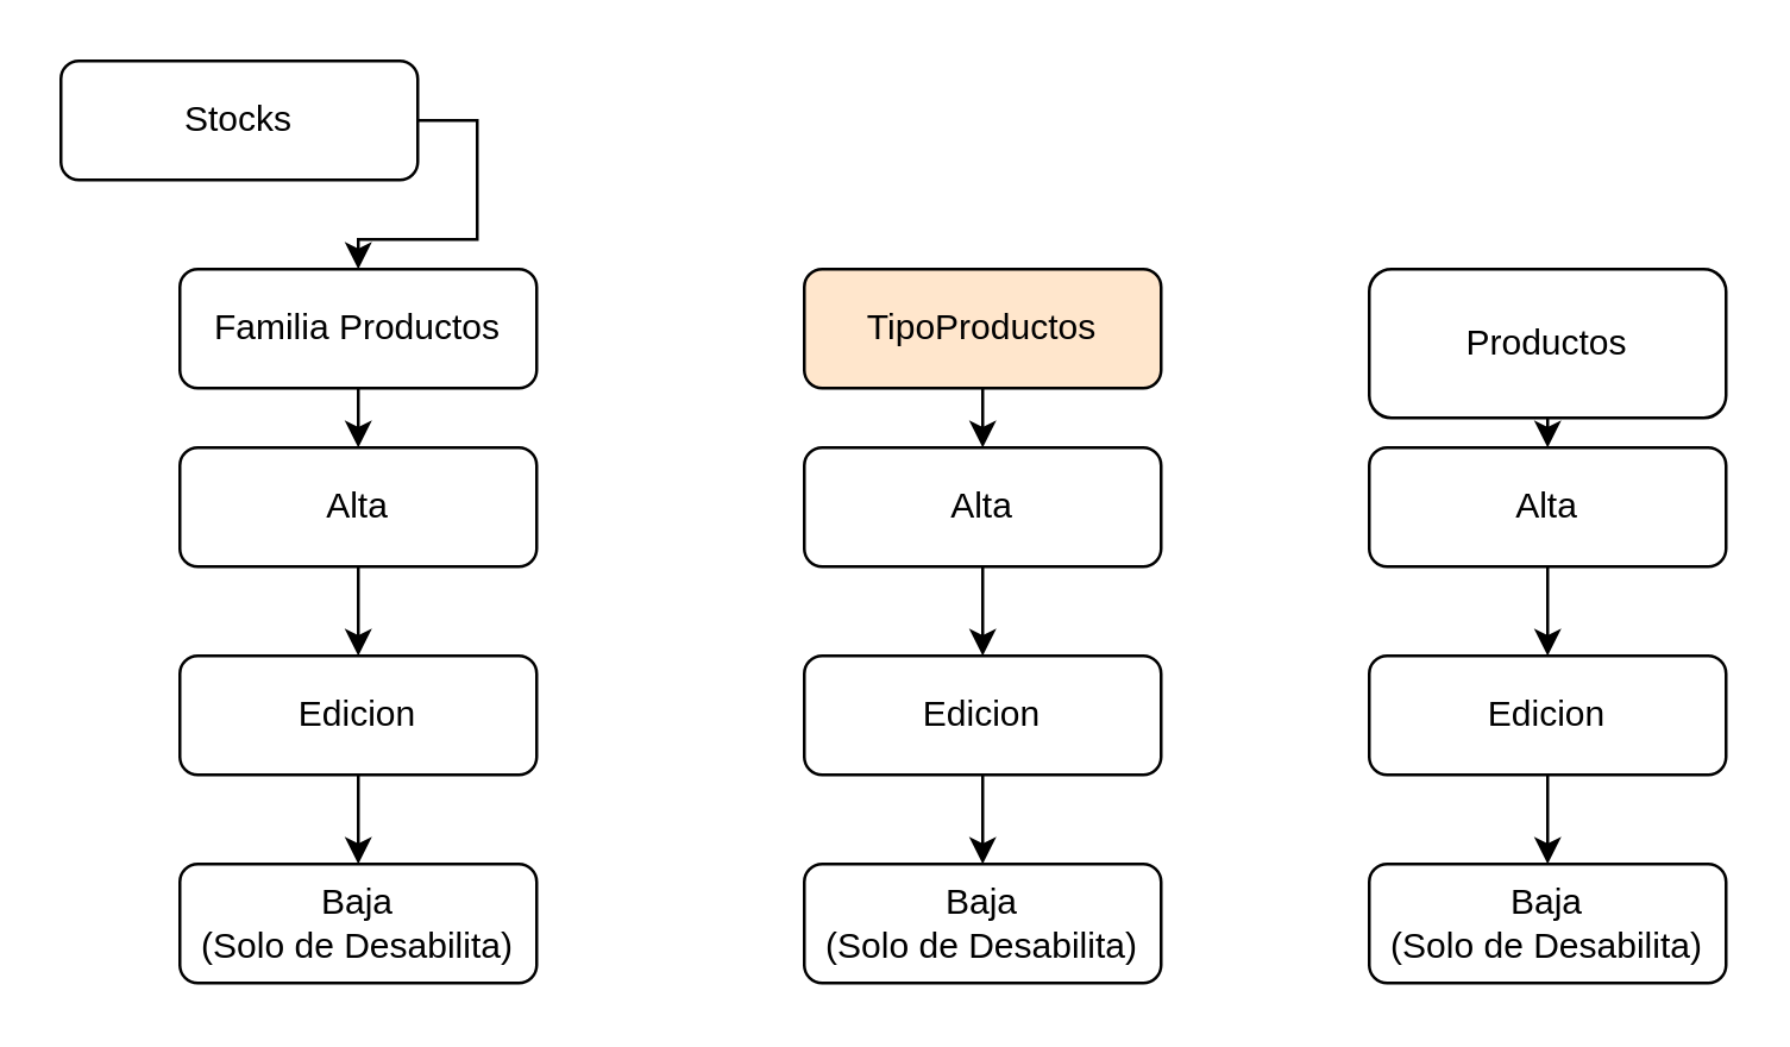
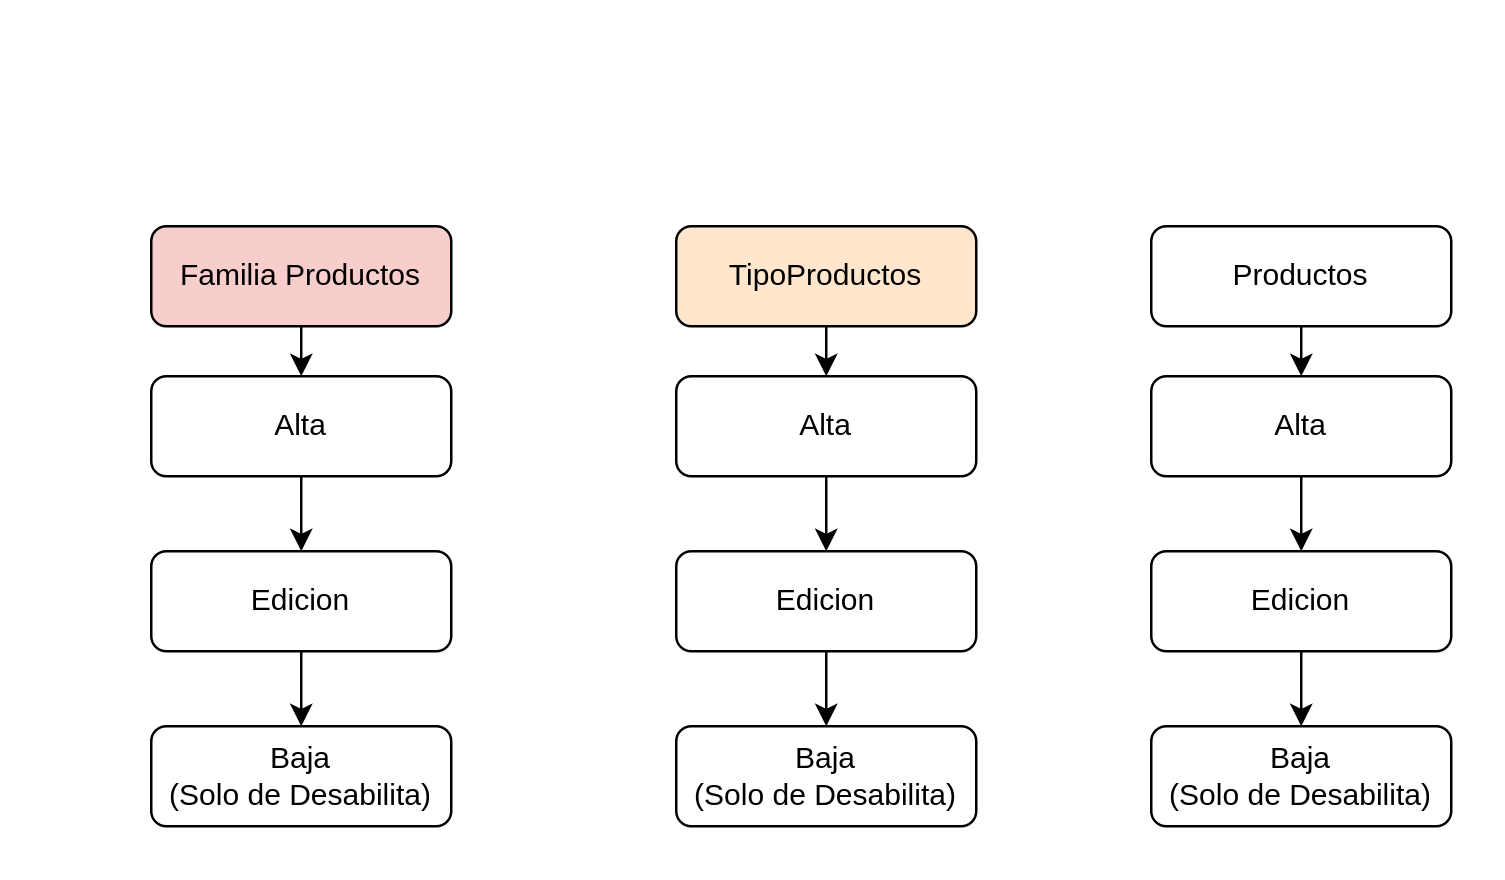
  <mxCell id="0" />
  <mxCell id="1" parent="0" />
- <mxCell id="2" style="edgeStyle=orthogonalEdgeStyle;rounded=0;orthogonalLoop=1;jettySize=auto;html=1;exitX=1;exitY=0.5;exitDx=0;exitDy=0;entryX=0.5;entryY=0;entryDx=0;entryDy=0;" parent="1" source="3" target="5" edge="1"><mxGeometry relative="1" as="geometry" /></mxCell>
- <mxCell id="3" value="Stocks" style="rounded=1;whiteSpace=wrap;html=1;fontSize=12;glass=0;strokeWidth=1;shadow=0;" parent="1" vertex="1"><mxGeometry x="20" y="20" width="120" height="40" as="geometry" /></mxCell>
  <mxCell id="4" style="edgeStyle=orthogonalEdgeStyle;rounded=0;orthogonalLoop=1;jettySize=auto;html=1;exitX=0.5;exitY=1;exitDx=0;exitDy=0;entryX=0.5;entryY=0;entryDx=0;entryDy=0;" parent="1" source="5" target="11" edge="1"><mxGeometry relative="1" as="geometry" /></mxCell>
- <mxCell id="5" value="Familia Productos" style="rounded=1;whiteSpace=wrap;html=1;" parent="1" vertex="1"><mxGeometry x="60" y="90" width="120" height="40" as="geometry" /></mxCell>
+ <mxCell id="5" value="Familia Productos" style="rounded=1;whiteSpace=wrap;html=1;fillColor=#f8cecc;" parent="1" vertex="1"><mxGeometry x="60" y="90" width="120" height="40" as="geometry" /></mxCell>
  <mxCell id="6" style="edgeStyle=orthogonalEdgeStyle;rounded=0;orthogonalLoop=1;jettySize=auto;html=1;exitX=0.5;exitY=1;exitDx=0;exitDy=0;entryX=0.5;entryY=0;entryDx=0;entryDy=0;" parent="1" source="7" target="16" edge="1"><mxGeometry relative="1" as="geometry" /></mxCell>
  <mxCell id="7" value="TipoProductos" style="rounded=1;whiteSpace=wrap;html=1;fillColor=#ffe6cc;" parent="1" vertex="1"><mxGeometry x="270" y="90" width="120" height="40" as="geometry" /></mxCell>
  <mxCell id="8" style="edgeStyle=orthogonalEdgeStyle;rounded=0;orthogonalLoop=1;jettySize=auto;html=1;exitX=0.5;exitY=1;exitDx=0;exitDy=0;entryX=0.5;entryY=0;entryDx=0;entryDy=0;" parent="1" source="9" target="21" edge="1"><mxGeometry relative="1" as="geometry" /></mxCell>
- <mxCell id="9" value="Productos" style="rounded=1;whiteSpace=wrap;html=1;" parent="1" vertex="1"><mxGeometry x="460" y="90" width="120" height="50" as="geometry" /></mxCell>
+ <mxCell id="9" value="Productos" style="rounded=1;whiteSpace=wrap;html=1;" parent="1" vertex="1"><mxGeometry x="460" y="90" width="120" height="40" as="geometry" /></mxCell>
  <mxCell id="10" style="edgeStyle=orthogonalEdgeStyle;rounded=0;orthogonalLoop=1;jettySize=auto;html=1;exitX=0.5;exitY=1;exitDx=0;exitDy=0;entryX=0.5;entryY=0;entryDx=0;entryDy=0;" parent="1" source="11" target="13" edge="1"><mxGeometry relative="1" as="geometry" /></mxCell>
  <mxCell id="11" value="Alta" style="rounded=1;whiteSpace=wrap;html=1;" parent="1" vertex="1"><mxGeometry x="60" y="150" width="120" height="40" as="geometry" /></mxCell>
  <mxCell id="12" style="edgeStyle=orthogonalEdgeStyle;rounded=0;orthogonalLoop=1;jettySize=auto;html=1;exitX=0.5;exitY=1;exitDx=0;exitDy=0;entryX=0.5;entryY=0;entryDx=0;entryDy=0;" parent="1" source="13" target="14" edge="1"><mxGeometry relative="1" as="geometry" /></mxCell>
  <mxCell id="13" value="Edicion" style="rounded=1;whiteSpace=wrap;html=1;" parent="1" vertex="1"><mxGeometry x="60" y="220" width="120" height="40" as="geometry" /></mxCell>
  <mxCell id="14" value="&lt;div&gt;Baja&lt;/div&gt;&lt;div&gt;(Solo de Desabilita)&lt;br&gt;&lt;/div&gt;" style="rounded=1;whiteSpace=wrap;html=1;" parent="1" vertex="1"><mxGeometry x="60" y="290" width="120" height="40" as="geometry" /></mxCell>
  <mxCell id="15" style="edgeStyle=orthogonalEdgeStyle;rounded=0;orthogonalLoop=1;jettySize=auto;html=1;exitX=0.5;exitY=1;exitDx=0;exitDy=0;entryX=0.5;entryY=0;entryDx=0;entryDy=0;" parent="1" source="16" target="18" edge="1"><mxGeometry relative="1" as="geometry" /></mxCell>
  <mxCell id="16" value="Alta" style="rounded=1;whiteSpace=wrap;html=1;" parent="1" vertex="1"><mxGeometry x="270" y="150" width="120" height="40" as="geometry" /></mxCell>
  <mxCell id="17" style="edgeStyle=orthogonalEdgeStyle;rounded=0;orthogonalLoop=1;jettySize=auto;html=1;exitX=0.5;exitY=1;exitDx=0;exitDy=0;entryX=0.5;entryY=0;entryDx=0;entryDy=0;" parent="1" source="18" target="19" edge="1"><mxGeometry relative="1" as="geometry" /></mxCell>
  <mxCell id="18" value="Edicion" style="rounded=1;whiteSpace=wrap;html=1;" parent="1" vertex="1"><mxGeometry x="270" y="220" width="120" height="40" as="geometry" /></mxCell>
  <mxCell id="19" value="&lt;div&gt;Baja&lt;/div&gt;&lt;div&gt;(Solo de Desabilita)&lt;br&gt;&lt;/div&gt;" style="rounded=1;whiteSpace=wrap;html=1;" parent="1" vertex="1"><mxGeometry x="270" y="290" width="120" height="40" as="geometry" /></mxCell>
  <mxCell id="20" style="edgeStyle=orthogonalEdgeStyle;rounded=0;orthogonalLoop=1;jettySize=auto;html=1;exitX=0.5;exitY=1;exitDx=0;exitDy=0;entryX=0.5;entryY=0;entryDx=0;entryDy=0;" parent="1" source="21" target="23" edge="1"><mxGeometry relative="1" as="geometry" /></mxCell>
  <mxCell id="21" value="Alta" style="rounded=1;whiteSpace=wrap;html=1;" parent="1" vertex="1"><mxGeometry x="460" y="150" width="120" height="40" as="geometry" /></mxCell>
  <mxCell id="22" style="edgeStyle=orthogonalEdgeStyle;rounded=0;orthogonalLoop=1;jettySize=auto;html=1;exitX=0.5;exitY=1;exitDx=0;exitDy=0;entryX=0.5;entryY=0;entryDx=0;entryDy=0;" parent="1" source="23" target="24" edge="1"><mxGeometry relative="1" as="geometry" /></mxCell>
  <mxCell id="23" value="Edicion" style="rounded=1;whiteSpace=wrap;html=1;" parent="1" vertex="1"><mxGeometry x="460" y="220" width="120" height="40" as="geometry" /></mxCell>
  <mxCell id="24" value="&lt;div&gt;Baja&lt;/div&gt;&lt;div&gt;(Solo de Desabilita)&lt;br&gt;&lt;/div&gt;" style="rounded=1;whiteSpace=wrap;html=1;" parent="1" vertex="1"><mxGeometry x="460" y="290" width="120" height="40" as="geometry" /></mxCell>
